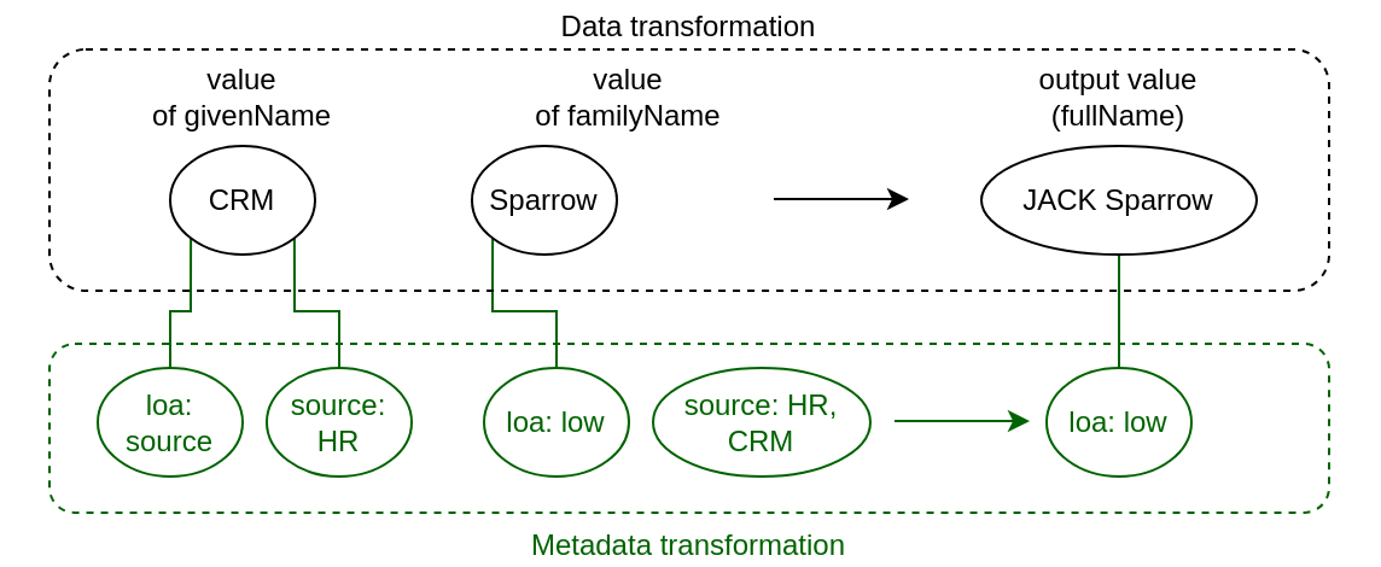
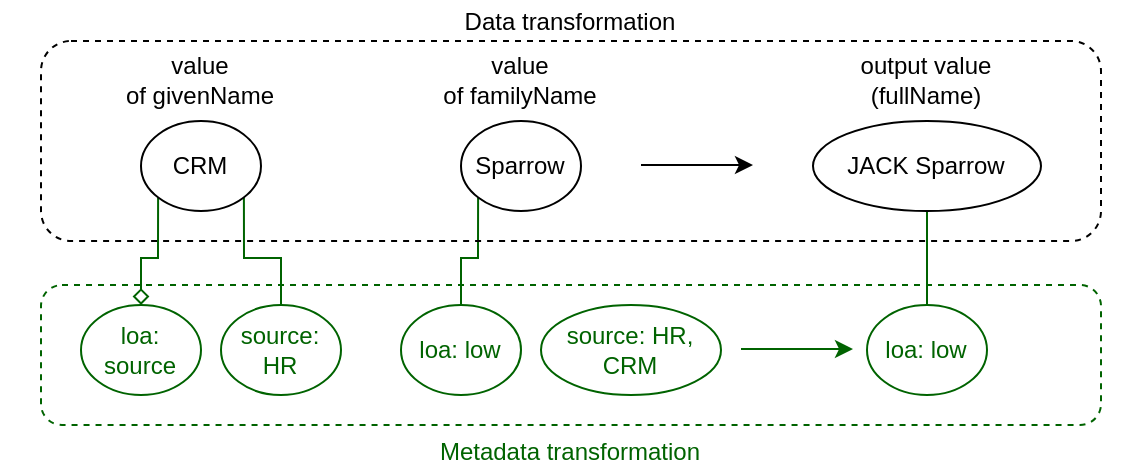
  <mxCell id="0" />
  <mxCell id="1" parent="0" />
- <mxCell id="2" style="edgeStyle=orthogonalEdgeStyle;orthogonalLoop=1;jettySize=auto;html=1;exitX=0;exitY=1;exitDx=0;exitDy=0;entryX=0.5;entryY=0;entryDx=0;entryDy=0;fontColor=#006300;endArrow=none;endFill=0;strokeColor=#006300;rounded=0;" edge="1" parent="1" source="4" target="13"><mxGeometry relative="1" as="geometry" /></mxCell>
+ <mxCell id="2" style="edgeStyle=orthogonalEdgeStyle;orthogonalLoop=1;jettySize=auto;html=1;exitX=0;exitY=1;exitDx=0;exitDy=0;entryX=0.5;entryY=0;entryDx=0;entryDy=0;fontColor=#006300;endArrow=diamond;endFill=0;strokeColor=#006300;rounded=0;" edge="1" parent="1" source="4" target="13"><mxGeometry relative="1" as="geometry" /></mxCell>
  <mxCell id="3" style="edgeStyle=orthogonalEdgeStyle;orthogonalLoop=1;jettySize=auto;html=1;exitX=1;exitY=1;exitDx=0;exitDy=0;entryX=0.5;entryY=0;entryDx=0;entryDy=0;endArrow=none;endFill=0;strokeColor=#006300;fontColor=#006300;rounded=0;" edge="1" parent="1" source="4" target="14"><mxGeometry relative="1" as="geometry" /></mxCell>
  <mxCell id="4" value="CRM" style="ellipse;whiteSpace=wrap;html=1;" parent="1" vertex="1"><mxGeometry x="70" y="60" width="60" height="45" as="geometry" /></mxCell>
  <mxCell id="5" style="edgeStyle=orthogonalEdgeStyle;orthogonalLoop=1;jettySize=auto;html=1;exitX=0;exitY=1;exitDx=0;exitDy=0;entryX=0.5;entryY=0;entryDx=0;entryDy=0;endArrow=none;endFill=0;strokeColor=#006300;fontColor=#006300;rounded=0;" edge="1" parent="1" source="6" target="15"><mxGeometry relative="1" as="geometry" /></mxCell>
- <mxCell id="6" value="Sparrow" style="ellipse;whiteSpace=wrap;html=1;" parent="1" vertex="1"><mxGeometry x="195" y="60" width="60" height="45" as="geometry" /></mxCell>
+ <mxCell id="6" value="Sparrow" style="ellipse;whiteSpace=wrap;html=1;" parent="1" vertex="1"><mxGeometry x="230" y="60" width="60" height="45" as="geometry" /></mxCell>
  <mxCell id="7" style="edgeStyle=orthogonalEdgeStyle;rounded=0;orthogonalLoop=1;jettySize=auto;html=1;exitX=1;exitY=0.5;exitDx=0;exitDy=0;" parent="1" edge="1"><mxGeometry relative="1" as="geometry"><mxPoint x="320" y="82" as="sourcePoint" /><mxPoint x="376" y="82" as="targetPoint" /></mxGeometry></mxCell>
  <mxCell id="8" style="edgeStyle=orthogonalEdgeStyle;curved=1;orthogonalLoop=1;jettySize=auto;html=1;endArrow=none;endFill=0;strokeColor=#006300;fontColor=#006300;" edge="1" parent="1" source="9" target="17"><mxGeometry relative="1" as="geometry" /></mxCell>
  <mxCell id="9" value="JACK Sparrow" style="ellipse;whiteSpace=wrap;html=1;" parent="1" vertex="1"><mxGeometry x="406" y="60" width="114" height="45" as="geometry" /></mxCell>
  <mxCell id="10" value="value &lt;br&gt;of givenName" style="text;html=1;strokeColor=none;fillColor=none;align=center;verticalAlign=middle;whiteSpace=wrap;rounded=0;" parent="1" vertex="1"><mxGeometry x="60" y="30" width="80" height="20" as="geometry" /></mxCell>
  <mxCell id="11" value="value&lt;br&gt;of familyName" style="text;html=1;strokeColor=none;fillColor=none;align=center;verticalAlign=middle;whiteSpace=wrap;rounded=0;" parent="1" vertex="1"><mxGeometry x="220" y="30" width="80" height="20" as="geometry" /></mxCell>
  <mxCell id="12" value="output value (fullName)" style="text;html=1;strokeColor=none;fillColor=none;align=center;verticalAlign=middle;whiteSpace=wrap;rounded=0;" parent="1" vertex="1"><mxGeometry x="416" y="30" width="94" height="20" as="geometry" /></mxCell>
  <mxCell id="13" value="loa: source" style="ellipse;whiteSpace=wrap;html=1;strokeColor=#006300;fontColor=#006300;" vertex="1" parent="1"><mxGeometry x="40" y="152" width="60" height="45" as="geometry" /></mxCell>
  <mxCell id="14" value="source: HR" style="ellipse;whiteSpace=wrap;html=1;strokeColor=#006300;fontColor=#006300;" vertex="1" parent="1"><mxGeometry x="110" y="152" width="60" height="45" as="geometry" /></mxCell>
  <mxCell id="15" value="loa: low" style="ellipse;whiteSpace=wrap;html=1;strokeColor=#006300;fontColor=#006300;" vertex="1" parent="1"><mxGeometry x="200" y="152" width="60" height="45" as="geometry" /></mxCell>
  <mxCell id="16" value="source: HR, CRM" style="ellipse;whiteSpace=wrap;html=1;strokeColor=#006300;fontColor=#006300;" vertex="1" parent="1"><mxGeometry x="270" y="152" width="90" height="45" as="geometry" /></mxCell>
  <mxCell id="17" value="loa: low" style="ellipse;whiteSpace=wrap;html=1;strokeColor=#006300;fontColor=#006300;" vertex="1" parent="1"><mxGeometry x="433" y="152" width="60" height="45" as="geometry" /></mxCell>
  <mxCell id="18" style="edgeStyle=orthogonalEdgeStyle;rounded=0;orthogonalLoop=1;jettySize=auto;html=1;exitX=1;exitY=0.5;exitDx=0;exitDy=0;strokeColor=#006300;" edge="1" parent="1"><mxGeometry relative="1" as="geometry"><mxPoint x="370" y="174" as="sourcePoint" /><mxPoint x="426" y="174" as="targetPoint" /></mxGeometry></mxCell>
  <mxCell id="19" value="Data transformation" style="rounded=1;whiteSpace=wrap;html=1;strokeColor=#000000;fontColor=#000000;fillColor=none;labelPosition=center;verticalLabelPosition=top;align=center;verticalAlign=bottom;dashed=1;" vertex="1" parent="1"><mxGeometry x="20" y="20" width="530" height="100" as="geometry" /></mxCell>
  <mxCell id="20" value="Metadata transformation" style="rounded=1;whiteSpace=wrap;html=1;strokeColor=#006300;fontColor=#006300;fillColor=none;labelPosition=center;verticalLabelPosition=bottom;align=center;verticalAlign=top;dashed=1;" vertex="1" parent="1"><mxGeometry x="20" y="142" width="530" height="70" as="geometry" /></mxCell>
